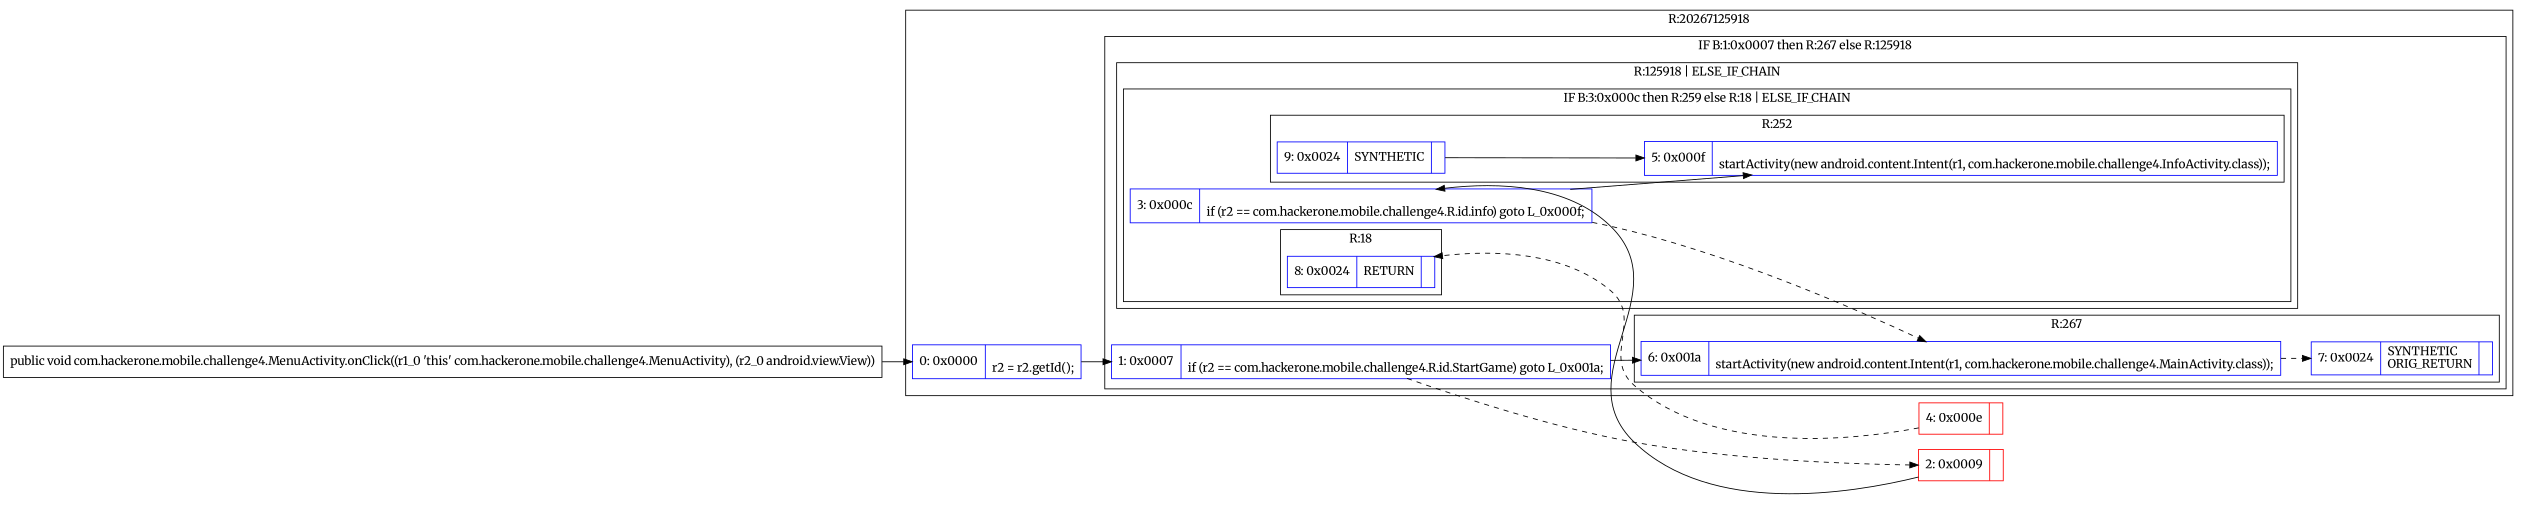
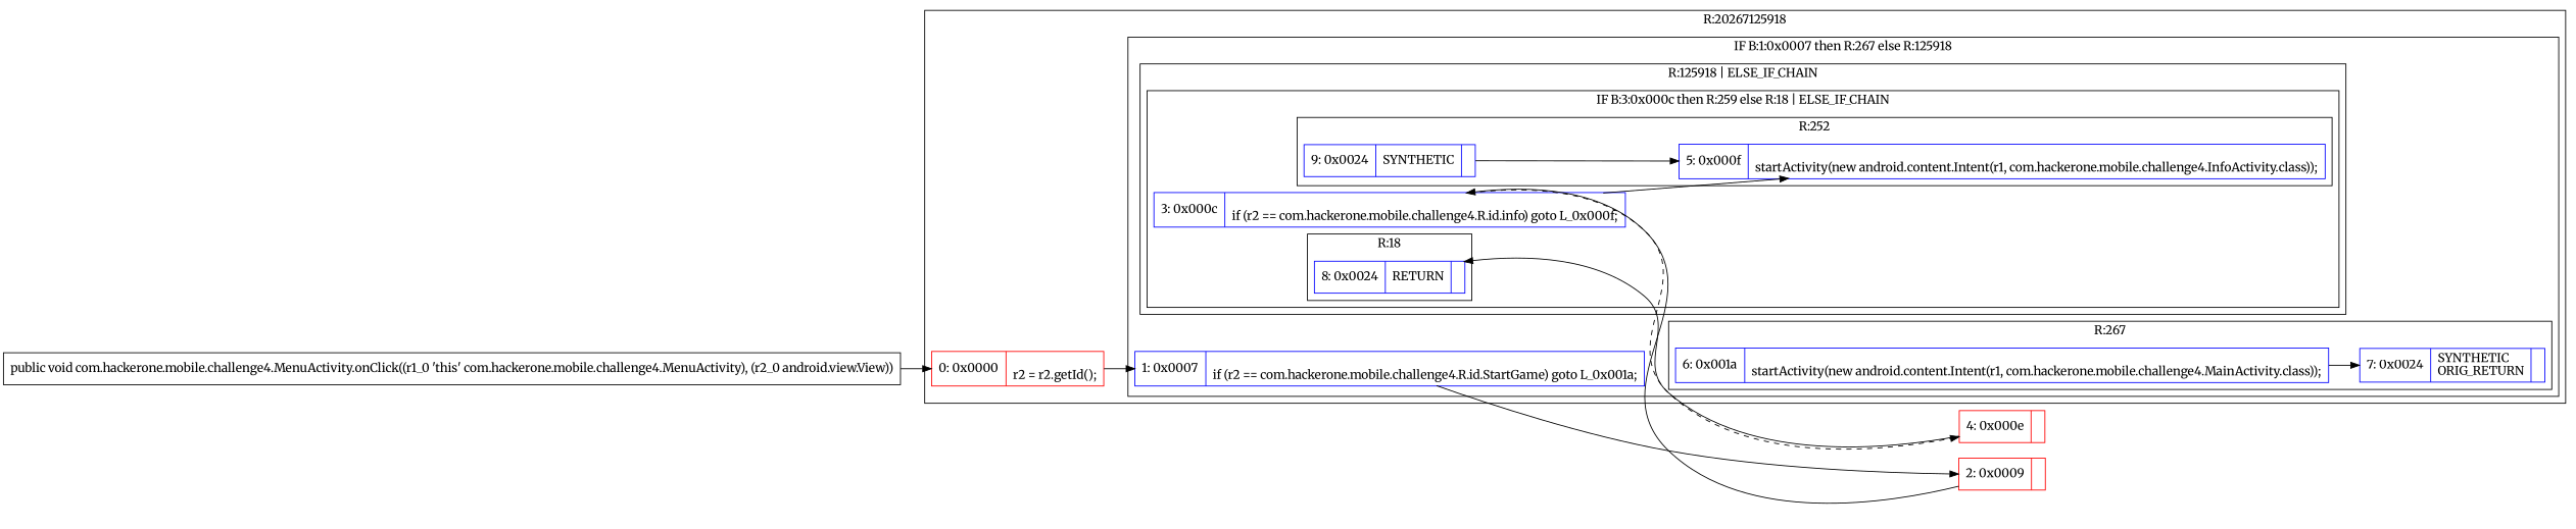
  digraph {
    fontname=Merriweather
    rankdir=LR
    node [color=blue fontname=Merriweather shape=record]
    edge [fontname=Merriweather]
    n1 [label="{6\:\ 0x001a|\lstartActivity(new android.content.Intent(r1, com.hackerone.mobile.challenge4.MainActivity.class));\l}"]
    n2 [label="{7\:\ 0x0024|SYNTHETIC\lORIG_RETURN\l|\l}"]
    n3 [label="{5\:\ 0x000f|\lstartActivity(new android.content.Intent(r1, com.hackerone.mobile.challenge4.InfoActivity.class));\l}"]
    n4 [label="{9\:\ 0x0024|SYNTHETIC\l|\l}"]
    n5 [label="{8\:\ 0x0024|RETURN\l|\l}"]
    n6 [label="{3\:\ 0x000c|\lif (r2 == com.hackerone.mobile.challenge4.R.id.info) goto L_0x000f;\l}"]
    n7 [label="{1\:\ 0x0007|\lif (r2 == com.hackerone.mobile.challenge4.R.id.StartGame) goto L_0x001a;\l}"]
-   n8 [label="{0\:\ 0x0000|\lr2 = r2.getId();\l}"]
+   n8 [color=red label="{0\:\ 0x0000|\lr2 = r2.getId();\l}"]
    n9 [color=red label="{4\:\ 0x000e|\l}"]
    n10 [color=red label="{2\:\ 0x0009|\l}"]
    n11 [label="{public void com.hackerone.mobile.challenge4.MenuActivity.onClick((r1_0 'this' com.hackerone.mobile.challenge4.MenuActivity), (r2_0 android.view.View)) }" color=""]
    subgraph cluster_1 {
      label="R:20267125918"
      n8
      subgraph cluster_2 {
        label="IF B:1:0x0007 then R:267 else R:125918"
        n7
        subgraph cluster_3 {
          label="R:267"
          n1
          n2
        }
        subgraph cluster_4 {
          label="R:125918 | ELSE_IF_CHAIN\l"
          subgraph cluster_5 {
            label="IF B:3:0x000c then R:259 else R:18 | ELSE_IF_CHAIN\l"
            n6
            subgraph cluster_6 {
              label="R:252"
              n3
              n4
            }
            subgraph cluster_7 {
              label="R:18"
              n5
            }
          }
        }
      }
    }
-   n1 -> n2 [style=dashed]
+   n1 -> n2
    n4 -> n3
    n6 -> n3
-   n6 -> n1 [style=dashed]
-   n7 -> n1
-   n7 -> n10 [style=dashed]
+   n6 -> n9 [style=dashed]
+   n7 -> n10 [style=solid]
    n8 -> n7
-   n9 -> n5 [style=dashed]
+   n9 -> n5
    n10 -> n6
    n11 -> n8
  }
